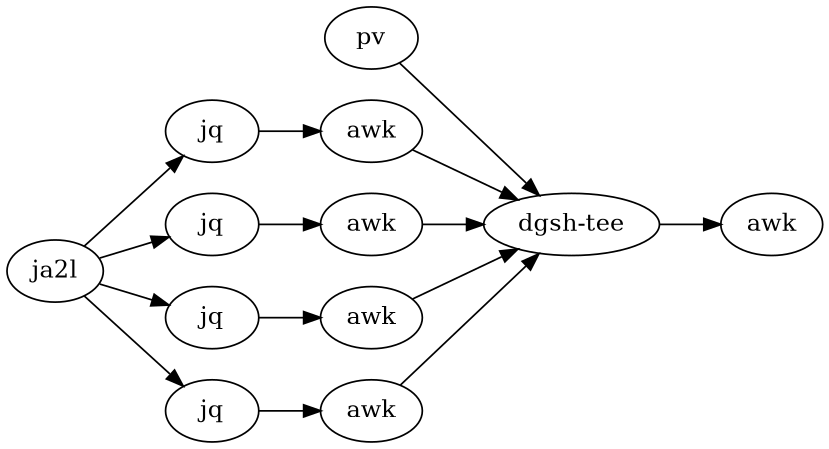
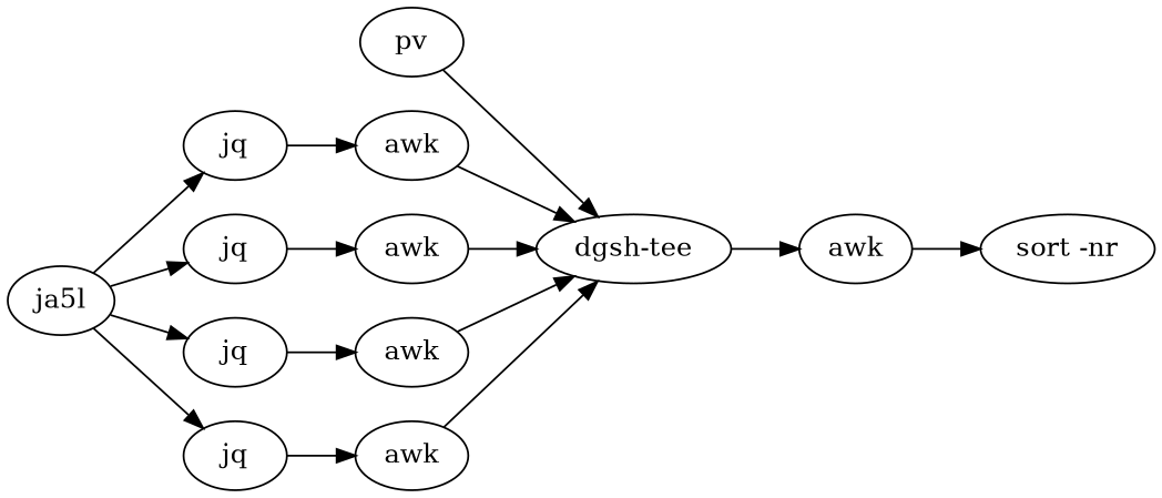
  digraph {
    rankdir=LR
    n1 [label=pv]
    n2 [label="dgsh-tee"]
-   n3 [label=ja2l]
+   n3 [label=ja5l]
    n4 [label=jq]
    n5 [label=jq]
    n6 [label=jq]
    n7 [label=jq]
    n8 [label=awk]
    n9 [label=awk]
    n10 [label=awk]
    n11 [label=awk]
    n12 [label=awk]
+   n13 [label="sort -nr"]
    n1 -> n2
    n2 -> n12
    n3 -> n4
    n3 -> n5
    n3 -> n6
    n3 -> n7
    n4 -> n8
    n5 -> n9
    n6 -> n10
    n7 -> n11
    n8 -> n2
    n9 -> n2
    n10 -> n2
    n11 -> n2
+   n12 -> n13
  }
